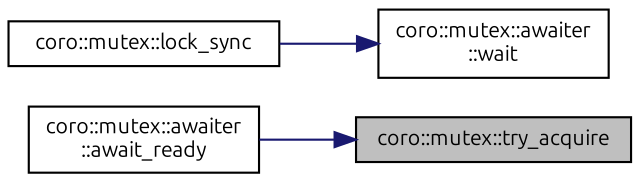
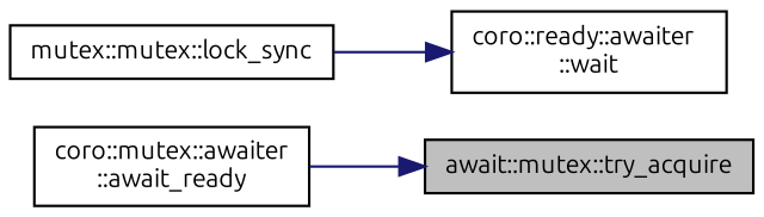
  digraph {
    fontname=Ubuntu
    rankdir=RL
    node [color=black fillcolor=white fontname=Ubuntu fontsize=10 shape=record style=filled]
    edge [color=midnightblue dir=back fontname=Ubuntu fontsize=10 labelfontname=Helvetica labelfontsize=10 style=solid]
-   n1 [fillcolor=grey75 fontcolor=black height=0.2 label="coro::mutex::try_acquire" width=0.4]
+   n1 [fillcolor=grey75 fontcolor=black height=0.2 label="await::mutex::try_acquire" width=0.4]
    n2 [height=0.2 label="coro::mutex::awaiter\l::await_ready" width=0.4]
-   n3 [height=0.2 label="coro::mutex::awaiter\l::wait" width=0.4]
-   n4 [height=0.2 label="coro::mutex::lock_sync" width=0.4]
+   n3 [height=0.2 label="coro::ready::awaiter\l::wait" width=0.4]
+   n4 [height=0.2 label="mutex::mutex::lock_sync" width=0.4]
    n1 -> n2
    n3 -> n4
  }
